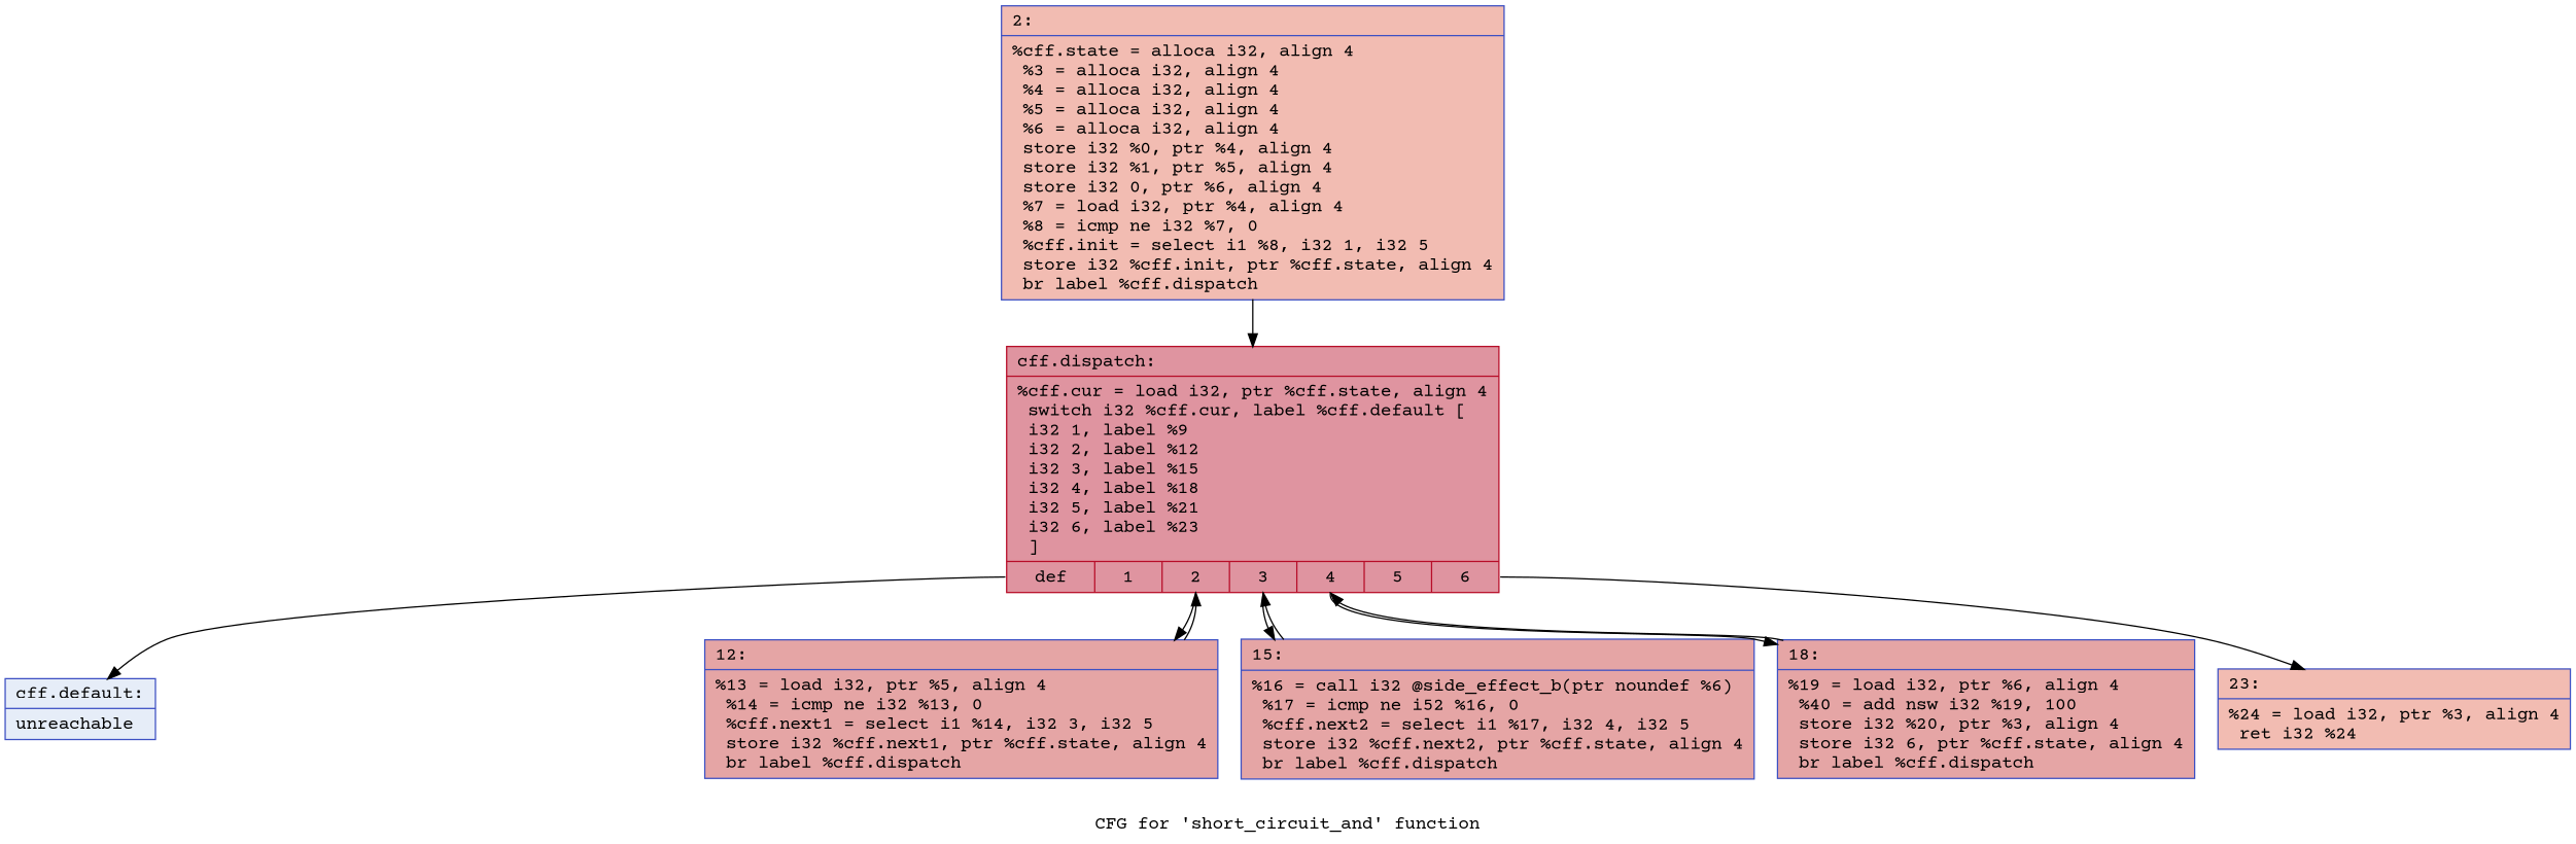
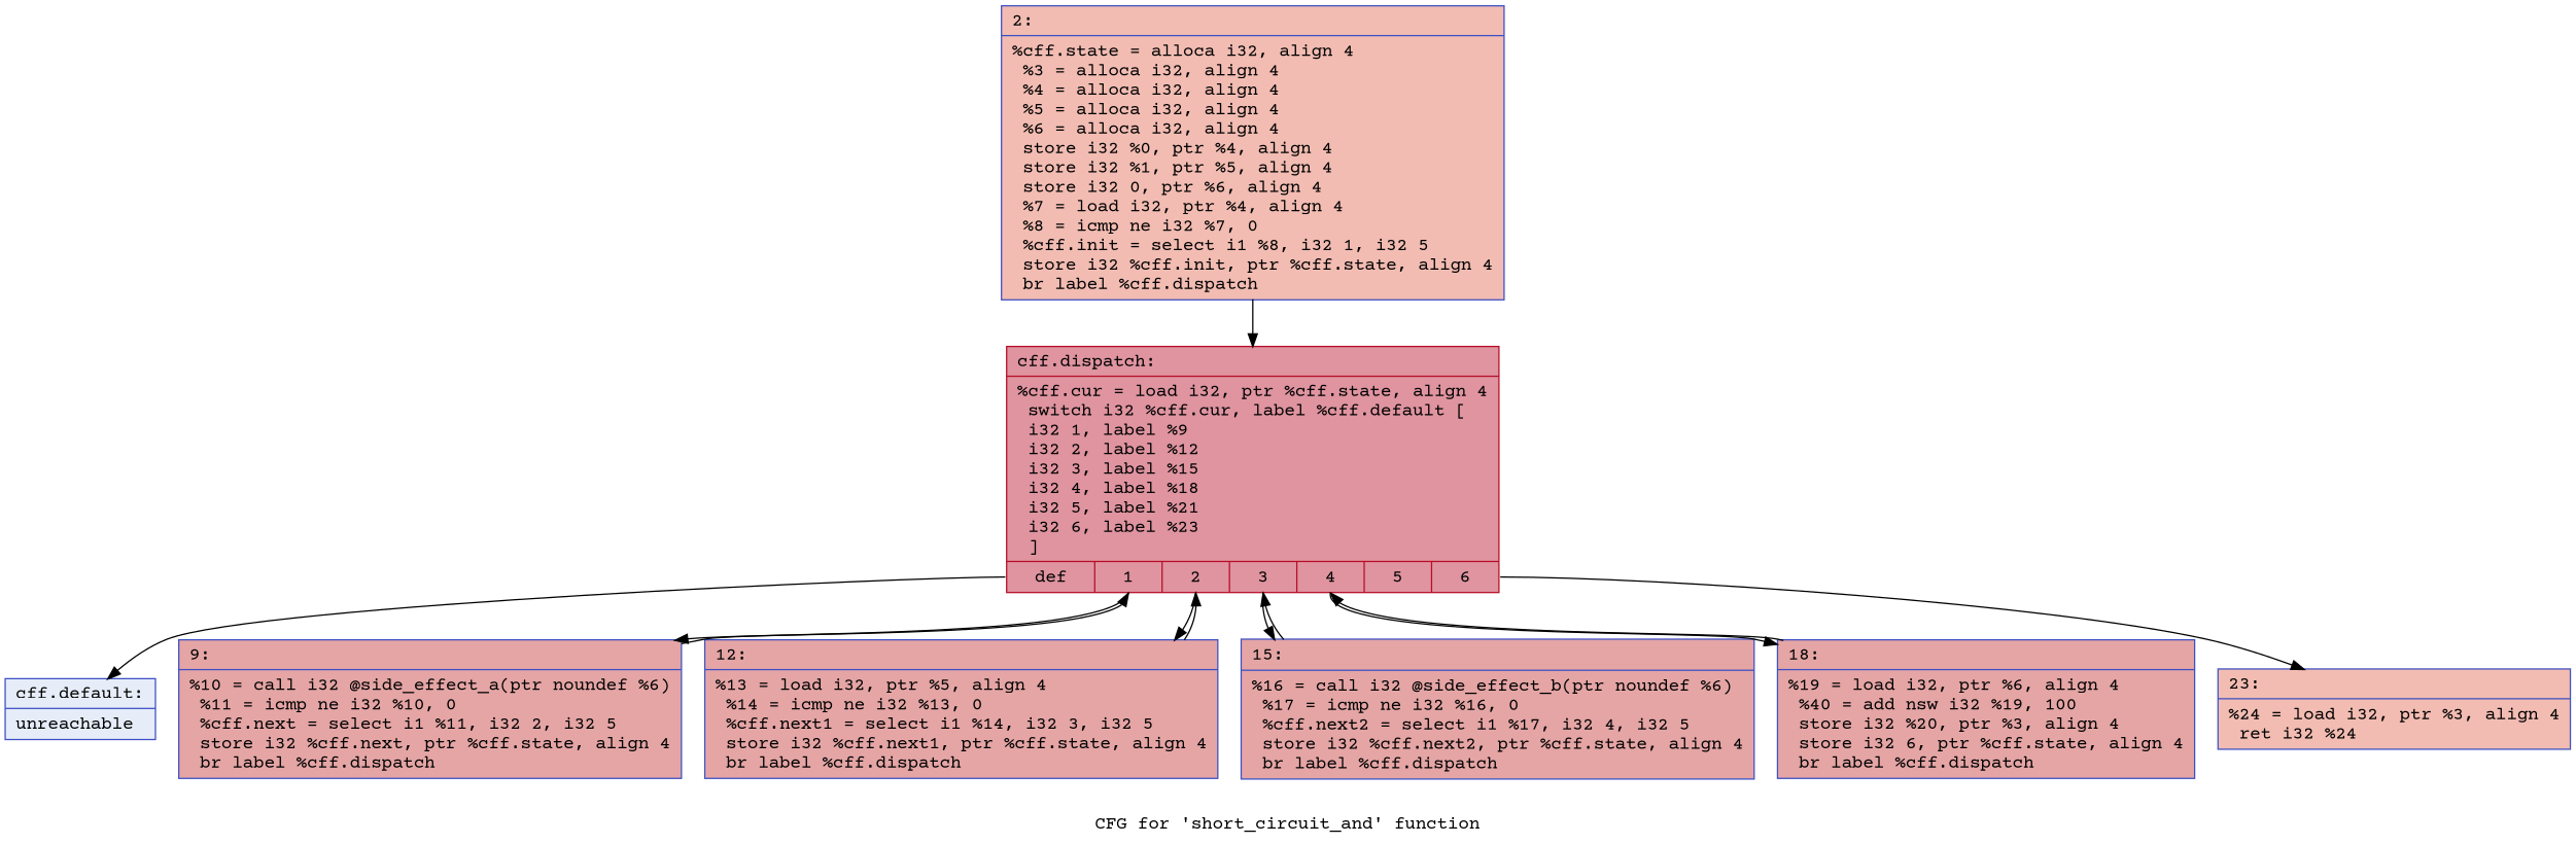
  digraph {
    fontname="Courier Prime"
    label="CFG for 'short_circuit_and' function"
    node [color="#3d50c3ff" fillcolor="#c5333470" fontname="Courier Prime" shape=record style=filled]
    edge [fontname="Courier Prime"]
    n1 [fillcolor="#e1675170" label="{2:\l|  %cff.state = alloca i32, align 4\l  %3 = alloca i32, align 4\l  %4 = alloca i32, align 4\l  %5 = alloca i32, align 4\l  %6 = alloca i32, align 4\l  store i32 %0, ptr %4, align 4\l  store i32 %1, ptr %5, align 4\l  store i32 0, ptr %6, align 4\l  %7 = load i32, ptr %4, align 4\l  %8 = icmp ne i32 %7, 0\l  %cff.init = select i1 %8, i32 1, i32 5\l  store i32 %cff.init, ptr %cff.state, align 4\l  br label %cff.dispatch\l}"]
    n2 [color="#b70d28ff" fillcolor="#b70d2870" label="{cff.dispatch:\l|  %cff.cur = load i32, ptr %cff.state, align 4\l  switch i32 %cff.cur, label %cff.default [\l    i32 1, label %9\l    i32 2, label %12\l    i32 3, label %15\l    i32 4, label %18\l    i32 5, label %21\l    i32 6, label %23\l  ]\l|{<s0>def|<s1>1|<s2>2|<s3>3|<s4>4|<s5>5|<s6>6}}"]
+   n3 [label="{9:\l|  %10 = call i32 @side_effect_a(ptr noundef %6)\l  %11 = icmp ne i32 %10, 0\l  %cff.next = select i1 %11, i32 2, i32 5\l  store i32 %cff.next, ptr %cff.state, align 4\l  br label %cff.dispatch\l}"]
    n4 [label="{12:\l|  %13 = load i32, ptr %5, align 4\l  %14 = icmp ne i32 %13, 0\l  %cff.next1 = select i1 %14, i32 3, i32 5\l  store i32 %cff.next1, ptr %cff.state, align 4\l  br label %cff.dispatch\l}"]
-   n5 [label="{15:\l|  %16 = call i32 @side_effect_b(ptr noundef %6)\l  %17 = icmp ne i52 %16, 0\l  %cff.next2 = select i1 %17, i32 4, i32 5\l  store i32 %cff.next2, ptr %cff.state, align 4\l  br label %cff.dispatch\l}"]
+   n5 [label="{15:\l|  %16 = call i32 @side_effect_b(ptr noundef %6)\l  %17 = icmp ne i32 %16, 0\l  %cff.next2 = select i1 %17, i32 4, i32 5\l  store i32 %cff.next2, ptr %cff.state, align 4\l  br label %cff.dispatch\l}"]
    n6 [label="{18:\l|  %19 = load i32, ptr %6, align 4\l  %40 = add nsw i32 %19, 100\l  store i32 %20, ptr %3, align 4\l  store i32 6, ptr %cff.state, align 4\l  br label %cff.dispatch\l}"]
    n7 [fillcolor="#e1675170" label="{23:\l|  %24 = load i32, ptr %3, align 4\l  ret i32 %24\l}"]
    n8 [fillcolor="#c7d7f070" label="{cff.default:\l|  unreachable\l}"]
    n1 -> n2
+   n2 -> n3 [tailport=s1]
    n2 -> n4 [tailport=s2]
    n2 -> n5 [tailport=s3]
    n2 -> n6 [tailport=s4]
    n2 -> n7 [tailport=s6]
    n2 -> n8 [tailport=s0]
+   n3 -> n2
    n4 -> n2
    n5 -> n2
    n6 -> n2
  }
